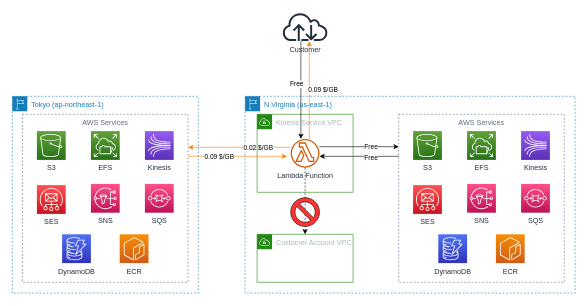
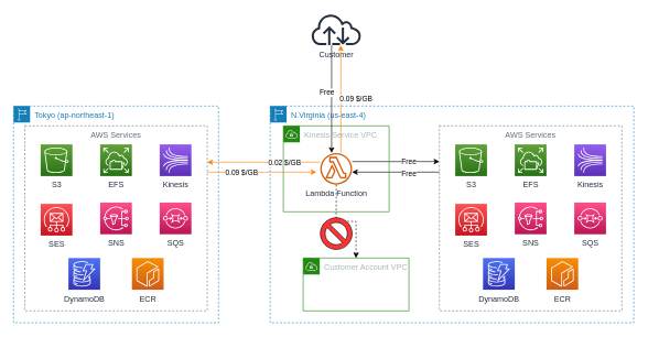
  <mxCell id="0" />
  <mxCell id="1" parent="0" />
- <mxCell id="2" value="N.Virginia (us-east-1)" style="points=[[0,0],[0.25,0],[0.5,0],[0.75,0],[1,0],[1,0.25],[1,0.5],[1,0.75],[1,1],[0.75,1],[0.5,1],[0.25,1],[0,1],[0,0.75],[0,0.5],[0,0.25]];outlineConnect=0;gradientColor=none;html=1;whiteSpace=wrap;fontSize=12;fontStyle=0;container=0;pointerEvents=0;collapsible=0;recursiveResize=0;shape=mxgraph.aws4.group;grIcon=mxgraph.aws4.group_region;strokeColor=#147EBA;fillColor=none;verticalAlign=top;align=left;spacingLeft=30;fontColor=#147EBA;dashed=1;" parent="1" vertex="1"><mxGeometry x="408" y="160" width="550" height="328" as="geometry" /></mxCell>
+ <mxCell id="2" value="N.Virginia (us-east-4)" style="points=[[0,0],[0.25,0],[0.5,0],[0.75,0],[1,0],[1,0.25],[1,0.5],[1,0.75],[1,1],[0.75,1],[0.5,1],[0.25,1],[0,1],[0,0.75],[0,0.5],[0,0.25]];outlineConnect=0;gradientColor=none;html=1;whiteSpace=wrap;fontSize=12;fontStyle=0;container=0;pointerEvents=0;collapsible=0;recursiveResize=0;shape=mxgraph.aws4.group;grIcon=mxgraph.aws4.group_region;strokeColor=#147EBA;fillColor=none;verticalAlign=top;align=left;spacingLeft=30;fontColor=#147EBA;dashed=1;" parent="1" vertex="1"><mxGeometry x="408" y="160" width="550" height="328" as="geometry" /></mxCell>
  <mxCell id="3" style="edgeStyle=orthogonalEdgeStyle;rounded=0;orthogonalLoop=1;jettySize=auto;html=1;" parent="1" source="18" target="9" edge="1"><mxGeometry relative="1" as="geometry"><Array as="points"><mxPoint x="628" y="260" /><mxPoint x="628" y="260" /></Array></mxGeometry></mxCell>
  <mxCell id="4" value="Free" style="edgeLabel;html=1;align=center;verticalAlign=middle;resizable=0;points=[];" parent="3" vertex="1" connectable="0"><mxGeometry x="0.026" y="1" relative="1" as="geometry"><mxPoint x="21" as="offset" /></mxGeometry></mxCell>
  <mxCell id="5" value="Free" style="edgeStyle=orthogonalEdgeStyle;rounded=0;orthogonalLoop=1;jettySize=auto;html=1;" parent="1" edge="1"><mxGeometry x="0.303" relative="1" as="geometry"><mxPoint x="531.999" y="244" as="sourcePoint" /><mxPoint x="664" y="244" as="targetPoint" /><Array as="points" /><mxPoint as="offset" /></mxGeometry></mxCell>
  <mxCell id="6" style="edgeStyle=orthogonalEdgeStyle;rounded=0;orthogonalLoop=1;jettySize=auto;html=1;strokeColor=#FF8000;" parent="1" edge="1"><mxGeometry relative="1" as="geometry"><mxPoint x="484.001" y="245" as="sourcePoint" /><mxPoint x="313" y="245" as="targetPoint" /><Array as="points"><mxPoint x="313" y="245" /></Array></mxGeometry></mxCell>
  <mxCell id="7" value="0.02 $/GB" style="edgeLabel;html=1;align=center;verticalAlign=middle;resizable=0;points=[];" parent="6" vertex="1" connectable="0"><mxGeometry x="0.048" relative="1" as="geometry"><mxPoint x="35" as="offset" /></mxGeometry></mxCell>
  <mxCell id="8" value="Kinesis Service VPC" style="points=[[0,0],[0.25,0],[0.5,0],[0.75,0],[1,0],[1,0.25],[1,0.5],[1,0.75],[1,1],[0.75,1],[0.5,1],[0.25,1],[0,1],[0,0.75],[0,0.5],[0,0.25]];outlineConnect=0;gradientColor=none;html=1;whiteSpace=wrap;fontSize=12;fontStyle=0;container=1;pointerEvents=0;collapsible=0;recursiveResize=0;shape=mxgraph.aws4.group;grIcon=mxgraph.aws4.group_vpc;strokeColor=#248814;fillColor=none;verticalAlign=top;align=left;spacingLeft=30;fontColor=#AAB7B8;dashed=0;" parent="1" vertex="1"><mxGeometry x="428" y="190" width="160" height="130" as="geometry" /></mxCell>
  <mxCell id="9" value="Lambda Function" style="sketch=0;outlineConnect=0;fontColor=#232F3E;gradientColor=none;fillColor=#D45B07;strokeColor=none;dashed=0;verticalLabelPosition=bottom;verticalAlign=top;align=center;html=1;fontSize=12;fontStyle=0;aspect=fixed;pointerEvents=1;shape=mxgraph.aws4.lambda_function;" parent="8" vertex="1"><mxGeometry x="56" y="41" width="48" height="48" as="geometry" /></mxCell>
- <mxCell id="10" value="Customer Account VPC" style="points=[[0,0],[0.25,0],[0.5,0],[0.75,0],[1,0],[1,0.25],[1,0.5],[1,0.75],[1,1],[0.75,1],[0.5,1],[0.25,1],[0,1],[0,0.75],[0,0.5],[0,0.25]];outlineConnect=0;gradientColor=none;html=1;whiteSpace=wrap;fontSize=12;fontStyle=0;container=1;pointerEvents=0;collapsible=0;recursiveResize=0;shape=mxgraph.aws4.group;grIcon=mxgraph.aws4.group_vpc;strokeColor=#248814;fillColor=none;verticalAlign=top;align=left;spacingLeft=30;fontColor=#AAB7B8;dashed=0;" parent="1" vertex="1"><mxGeometry x="428" y="390" width="160" height="80" as="geometry" /></mxCell>
+ <mxCell id="10" value="Customer Account VPC" style="points=[[0,0],[0.25,0],[0.5,0],[0.75,0],[1,0],[1,0.25],[1,0.5],[1,0.75],[1,1],[0.75,1],[0.5,1],[0.25,1],[0,1],[0,0.75],[0,0.5],[0,0.25]];outlineConnect=0;gradientColor=none;html=1;whiteSpace=wrap;fontSize=12;fontStyle=0;container=1;pointerEvents=0;collapsible=0;recursiveResize=0;shape=mxgraph.aws4.group;grIcon=mxgraph.aws4.group_vpc;strokeColor=#248814;fillColor=none;verticalAlign=top;align=left;spacingLeft=30;fontColor=#AAB7B8;dashed=0;" parent="1" vertex="1"><mxGeometry x="458" y="390" width="160" height="80" as="geometry" /></mxCell>
  <mxCell id="11" style="edgeStyle=orthogonalEdgeStyle;rounded=0;orthogonalLoop=1;jettySize=auto;html=1;" parent="1" edge="1"><mxGeometry relative="1" as="geometry"><mxPoint x="501" y="68" as="sourcePoint" /><mxPoint x="501" y="231" as="targetPoint" /></mxGeometry></mxCell>
  <mxCell id="12" value="Free" style="edgeLabel;html=1;align=center;verticalAlign=middle;resizable=0;points=[];" parent="11" vertex="1" connectable="0"><mxGeometry x="-0.129" y="-3" relative="1" as="geometry"><mxPoint x="-5" as="offset" /></mxGeometry></mxCell>
  <mxCell id="13" value="Customer" style="sketch=0;outlineConnect=0;fontColor=#232F3E;gradientColor=none;fillColor=#232F3D;strokeColor=none;dashed=0;verticalLabelPosition=bottom;verticalAlign=top;align=center;html=1;fontSize=12;fontStyle=0;aspect=fixed;pointerEvents=1;shape=mxgraph.aws4.internet;" parent="1" vertex="1"><mxGeometry x="469" y="20" width="78" height="48" as="geometry" /></mxCell>
  <mxCell id="14" value="0.09 $/GB" style="edgeStyle=orthogonalEdgeStyle;rounded=0;orthogonalLoop=1;jettySize=auto;html=1;strokeColor=#FF8000;" parent="1" edge="1"><mxGeometry x="-0.006" y="-23" relative="1" as="geometry"><mxPoint x="515" y="231" as="sourcePoint" /><mxPoint x="515" y="68" as="targetPoint" /><mxPoint as="offset" /></mxGeometry></mxCell>
  <mxCell id="15" style="edgeStyle=orthogonalEdgeStyle;rounded=0;orthogonalLoop=1;jettySize=auto;html=1;entryX=0.5;entryY=0;entryDx=0;entryDy=0;dashed=1;" parent="1" source="9" target="10" edge="1"><mxGeometry relative="1" as="geometry" /></mxCell>
  <mxCell id="16" value="" style="verticalLabelPosition=bottom;verticalAlign=top;html=1;shape=mxgraph.basic.no_symbol;aspect=fixed;fillColor=#FF3333;" parent="1" vertex="1"><mxGeometry x="484" y="329" width="48" height="48" as="geometry" /></mxCell>
  <mxCell id="17" value="" style="group" parent="1" vertex="1" connectable="0"><mxGeometry x="664" y="190" width="276" height="280" as="geometry" /></mxCell>
  <mxCell id="18" value="AWS Services" style="fillColor=none;strokeColor=#5A6C86;dashed=1;verticalAlign=top;fontStyle=0;fontColor=#5A6C86;" parent="17" vertex="1"><mxGeometry width="276" height="280" as="geometry" /></mxCell>
  <mxCell id="19" value="S3" style="sketch=0;points=[[0,0,0],[0.25,0,0],[0.5,0,0],[0.75,0,0],[1,0,0],[0,1,0],[0.25,1,0],[0.5,1,0],[0.75,1,0],[1,1,0],[0,0.25,0],[0,0.5,0],[0,0.75,0],[1,0.25,0],[1,0.5,0],[1,0.75,0]];outlineConnect=0;fontColor=#232F3E;gradientColor=#60A337;gradientDirection=north;fillColor=#277116;strokeColor=#ffffff;dashed=0;verticalLabelPosition=bottom;verticalAlign=top;align=center;html=1;fontSize=12;fontStyle=0;aspect=fixed;shape=mxgraph.aws4.resourceIcon;resIcon=mxgraph.aws4.s3;" parent="17" vertex="1"><mxGeometry x="24" y="28" width="48" height="48" as="geometry" /></mxCell>
  <mxCell id="20" value="SES" style="sketch=0;points=[[0,0,0],[0.25,0,0],[0.5,0,0],[0.75,0,0],[1,0,0],[0,1,0],[0.25,1,0],[0.5,1,0],[0.75,1,0],[1,1,0],[0,0.25,0],[0,0.5,0],[0,0.75,0],[1,0.25,0],[1,0.5,0],[1,0.75,0]];outlineConnect=0;fontColor=#232F3E;gradientColor=#FF5252;gradientDirection=north;fillColor=#C7131F;strokeColor=#ffffff;dashed=0;verticalLabelPosition=bottom;verticalAlign=top;align=center;html=1;fontSize=12;fontStyle=0;aspect=fixed;shape=mxgraph.aws4.resourceIcon;resIcon=mxgraph.aws4.simple_email_service;" parent="17" vertex="1"><mxGeometry x="24" y="118" width="48" height="48" as="geometry" /></mxCell>
  <mxCell id="21" value="SQS" style="sketch=0;points=[[0,0,0],[0.25,0,0],[0.5,0,0],[0.75,0,0],[1,0,0],[0,1,0],[0.25,1,0],[0.5,1,0],[0.75,1,0],[1,1,0],[0,0.25,0],[0,0.5,0],[0,0.75,0],[1,0.25,0],[1,0.5,0],[1,0.75,0]];outlineConnect=0;fontColor=#232F3E;gradientColor=#FF4F8B;gradientDirection=north;fillColor=#BC1356;strokeColor=#ffffff;dashed=0;verticalLabelPosition=bottom;verticalAlign=top;align=center;html=1;fontSize=12;fontStyle=0;aspect=fixed;shape=mxgraph.aws4.resourceIcon;resIcon=mxgraph.aws4.sqs;" parent="17" vertex="1"><mxGeometry x="204" y="116" width="48" height="48" as="geometry" /></mxCell>
  <mxCell id="22" value="Kinesis" style="sketch=0;points=[[0,0,0],[0.25,0,0],[0.5,0,0],[0.75,0,0],[1,0,0],[0,1,0],[0.25,1,0],[0.5,1,0],[0.75,1,0],[1,1,0],[0,0.25,0],[0,0.5,0],[0,0.75,0],[1,0.25,0],[1,0.5,0],[1,0.75,0]];outlineConnect=0;fontColor=#232F3E;gradientColor=#945DF2;gradientDirection=north;fillColor=#5A30B5;strokeColor=#ffffff;dashed=0;verticalLabelPosition=bottom;verticalAlign=top;align=center;html=1;fontSize=12;fontStyle=0;aspect=fixed;shape=mxgraph.aws4.resourceIcon;resIcon=mxgraph.aws4.kinesis;" parent="17" vertex="1"><mxGeometry x="204" y="28" width="48" height="48" as="geometry" /></mxCell>
  <mxCell id="23" value="SNS" style="sketch=0;points=[[0,0,0],[0.25,0,0],[0.5,0,0],[0.75,0,0],[1,0,0],[0,1,0],[0.25,1,0],[0.5,1,0],[0.75,1,0],[1,1,0],[0,0.25,0],[0,0.5,0],[0,0.75,0],[1,0.25,0],[1,0.5,0],[1,0.75,0]];outlineConnect=0;fontColor=#232F3E;gradientColor=#FF4F8B;gradientDirection=north;fillColor=#BC1356;strokeColor=#ffffff;dashed=0;verticalLabelPosition=bottom;verticalAlign=top;align=center;html=1;fontSize=12;fontStyle=0;aspect=fixed;shape=mxgraph.aws4.resourceIcon;resIcon=mxgraph.aws4.sns;" parent="17" vertex="1"><mxGeometry x="114" y="116" width="48" height="48" as="geometry" /></mxCell>
  <mxCell id="24" value="EFS" style="sketch=0;points=[[0,0,0],[0.25,0,0],[0.5,0,0],[0.75,0,0],[1,0,0],[0,1,0],[0.25,1,0],[0.5,1,0],[0.75,1,0],[1,1,0],[0,0.25,0],[0,0.5,0],[0,0.75,0],[1,0.25,0],[1,0.5,0],[1,0.75,0]];outlineConnect=0;fontColor=#232F3E;gradientColor=#60A337;gradientDirection=north;fillColor=#277116;strokeColor=#ffffff;dashed=0;verticalLabelPosition=bottom;verticalAlign=top;align=center;html=1;fontSize=12;fontStyle=0;aspect=fixed;shape=mxgraph.aws4.resourceIcon;resIcon=mxgraph.aws4.elastic_file_system;" parent="17" vertex="1"><mxGeometry x="114" y="28" width="48" height="48" as="geometry" /></mxCell>
  <mxCell id="25" value="DynamoDB" style="sketch=0;points=[[0,0,0],[0.25,0,0],[0.5,0,0],[0.75,0,0],[1,0,0],[0,1,0],[0.25,1,0],[0.5,1,0],[0.75,1,0],[1,1,0],[0,0.25,0],[0,0.5,0],[0,0.75,0],[1,0.25,0],[1,0.5,0],[1,0.75,0]];outlineConnect=0;fontColor=#232F3E;gradientColor=#4D72F3;gradientDirection=north;fillColor=#3334B9;strokeColor=#ffffff;dashed=0;verticalLabelPosition=bottom;verticalAlign=top;align=center;html=1;fontSize=12;fontStyle=0;aspect=fixed;shape=mxgraph.aws4.resourceIcon;resIcon=mxgraph.aws4.dynamodb;" parent="17" vertex="1"><mxGeometry x="66" y="200" width="48" height="48" as="geometry" /></mxCell>
  <mxCell id="26" value="ECR" style="sketch=0;points=[[0,0,0],[0.25,0,0],[0.5,0,0],[0.75,0,0],[1,0,0],[0,1,0],[0.25,1,0],[0.5,1,0],[0.75,1,0],[1,1,0],[0,0.25,0],[0,0.5,0],[0,0.75,0],[1,0.25,0],[1,0.5,0],[1,0.75,0]];outlineConnect=0;fontColor=#232F3E;gradientColor=#F78E04;gradientDirection=north;fillColor=#D05C17;strokeColor=#ffffff;dashed=0;verticalLabelPosition=bottom;verticalAlign=top;align=center;html=1;fontSize=12;fontStyle=0;aspect=fixed;shape=mxgraph.aws4.resourceIcon;resIcon=mxgraph.aws4.ecr;" parent="17" vertex="1"><mxGeometry x="162" y="200" width="48" height="48" as="geometry" /></mxCell>
  <mxCell id="27" value="" style="group" parent="1" vertex="1" connectable="0"><mxGeometry x="37" y="190" width="276" height="280" as="geometry" /></mxCell>
  <mxCell id="28" value="AWS Services" style="fillColor=none;strokeColor=#5A6C86;dashed=1;verticalAlign=top;fontStyle=0;fontColor=#5A6C86;" parent="27" vertex="1"><mxGeometry width="276" height="280" as="geometry" /></mxCell>
  <mxCell id="29" value="S3" style="sketch=0;points=[[0,0,0],[0.25,0,0],[0.5,0,0],[0.75,0,0],[1,0,0],[0,1,0],[0.25,1,0],[0.5,1,0],[0.75,1,0],[1,1,0],[0,0.25,0],[0,0.5,0],[0,0.75,0],[1,0.25,0],[1,0.5,0],[1,0.75,0]];outlineConnect=0;fontColor=#232F3E;gradientColor=#60A337;gradientDirection=north;fillColor=#277116;strokeColor=#ffffff;dashed=0;verticalLabelPosition=bottom;verticalAlign=top;align=center;html=1;fontSize=12;fontStyle=0;aspect=fixed;shape=mxgraph.aws4.resourceIcon;resIcon=mxgraph.aws4.s3;" parent="27" vertex="1"><mxGeometry x="24" y="28" width="48" height="48" as="geometry" /></mxCell>
  <mxCell id="30" value="SES" style="sketch=0;points=[[0,0,0],[0.25,0,0],[0.5,0,0],[0.75,0,0],[1,0,0],[0,1,0],[0.25,1,0],[0.5,1,0],[0.75,1,0],[1,1,0],[0,0.25,0],[0,0.5,0],[0,0.75,0],[1,0.25,0],[1,0.5,0],[1,0.75,0]];outlineConnect=0;fontColor=#232F3E;gradientColor=#FF5252;gradientDirection=north;fillColor=#C7131F;strokeColor=#ffffff;dashed=0;verticalLabelPosition=bottom;verticalAlign=top;align=center;html=1;fontSize=12;fontStyle=0;aspect=fixed;shape=mxgraph.aws4.resourceIcon;resIcon=mxgraph.aws4.simple_email_service;" parent="27" vertex="1"><mxGeometry x="24" y="118" width="48" height="48" as="geometry" /></mxCell>
  <mxCell id="31" value="SQS" style="sketch=0;points=[[0,0,0],[0.25,0,0],[0.5,0,0],[0.75,0,0],[1,0,0],[0,1,0],[0.25,1,0],[0.5,1,0],[0.75,1,0],[1,1,0],[0,0.25,0],[0,0.5,0],[0,0.75,0],[1,0.25,0],[1,0.5,0],[1,0.75,0]];outlineConnect=0;fontColor=#232F3E;gradientColor=#FF4F8B;gradientDirection=north;fillColor=#BC1356;strokeColor=#ffffff;dashed=0;verticalLabelPosition=bottom;verticalAlign=top;align=center;html=1;fontSize=12;fontStyle=0;aspect=fixed;shape=mxgraph.aws4.resourceIcon;resIcon=mxgraph.aws4.sqs;" parent="27" vertex="1"><mxGeometry x="204" y="116" width="48" height="48" as="geometry" /></mxCell>
  <mxCell id="32" value="Kinesis" style="sketch=0;points=[[0,0,0],[0.25,0,0],[0.5,0,0],[0.75,0,0],[1,0,0],[0,1,0],[0.25,1,0],[0.5,1,0],[0.75,1,0],[1,1,0],[0,0.25,0],[0,0.5,0],[0,0.75,0],[1,0.25,0],[1,0.5,0],[1,0.75,0]];outlineConnect=0;fontColor=#232F3E;gradientColor=#945DF2;gradientDirection=north;fillColor=#5A30B5;strokeColor=#ffffff;dashed=0;verticalLabelPosition=bottom;verticalAlign=top;align=center;html=1;fontSize=12;fontStyle=0;aspect=fixed;shape=mxgraph.aws4.resourceIcon;resIcon=mxgraph.aws4.kinesis;" parent="27" vertex="1"><mxGeometry x="204" y="28" width="48" height="48" as="geometry" /></mxCell>
  <mxCell id="33" value="SNS" style="sketch=0;points=[[0,0,0],[0.25,0,0],[0.5,0,0],[0.75,0,0],[1,0,0],[0,1,0],[0.25,1,0],[0.5,1,0],[0.75,1,0],[1,1,0],[0,0.25,0],[0,0.5,0],[0,0.75,0],[1,0.25,0],[1,0.5,0],[1,0.75,0]];outlineConnect=0;fontColor=#232F3E;gradientColor=#FF4F8B;gradientDirection=north;fillColor=#BC1356;strokeColor=#ffffff;dashed=0;verticalLabelPosition=bottom;verticalAlign=top;align=center;html=1;fontSize=12;fontStyle=0;aspect=fixed;shape=mxgraph.aws4.resourceIcon;resIcon=mxgraph.aws4.sns;" parent="27" vertex="1"><mxGeometry x="114" y="116" width="48" height="48" as="geometry" /></mxCell>
  <mxCell id="34" value="EFS" style="sketch=0;points=[[0,0,0],[0.25,0,0],[0.5,0,0],[0.75,0,0],[1,0,0],[0,1,0],[0.25,1,0],[0.5,1,0],[0.75,1,0],[1,1,0],[0,0.25,0],[0,0.5,0],[0,0.75,0],[1,0.25,0],[1,0.5,0],[1,0.75,0]];outlineConnect=0;fontColor=#232F3E;gradientColor=#60A337;gradientDirection=north;fillColor=#277116;strokeColor=#ffffff;dashed=0;verticalLabelPosition=bottom;verticalAlign=top;align=center;html=1;fontSize=12;fontStyle=0;aspect=fixed;shape=mxgraph.aws4.resourceIcon;resIcon=mxgraph.aws4.elastic_file_system;" parent="27" vertex="1"><mxGeometry x="114" y="28" width="48" height="48" as="geometry" /></mxCell>
  <mxCell id="35" value="DynamoDB" style="sketch=0;points=[[0,0,0],[0.25,0,0],[0.5,0,0],[0.75,0,0],[1,0,0],[0,1,0],[0.25,1,0],[0.5,1,0],[0.75,1,0],[1,1,0],[0,0.25,0],[0,0.5,0],[0,0.75,0],[1,0.25,0],[1,0.5,0],[1,0.75,0]];outlineConnect=0;fontColor=#232F3E;gradientColor=#4D72F3;gradientDirection=north;fillColor=#3334B9;strokeColor=#ffffff;dashed=0;verticalLabelPosition=bottom;verticalAlign=top;align=center;html=1;fontSize=12;fontStyle=0;aspect=fixed;shape=mxgraph.aws4.resourceIcon;resIcon=mxgraph.aws4.dynamodb;" parent="27" vertex="1"><mxGeometry x="66" y="200" width="48" height="48" as="geometry" /></mxCell>
  <mxCell id="36" value="ECR" style="sketch=0;points=[[0,0,0],[0.25,0,0],[0.5,0,0],[0.75,0,0],[1,0,0],[0,1,0],[0.25,1,0],[0.5,1,0],[0.75,1,0],[1,1,0],[0,0.25,0],[0,0.5,0],[0,0.75,0],[1,0.25,0],[1,0.5,0],[1,0.75,0]];outlineConnect=0;fontColor=#232F3E;gradientColor=#F78E04;gradientDirection=north;fillColor=#D05C17;strokeColor=#ffffff;dashed=0;verticalLabelPosition=bottom;verticalAlign=top;align=center;html=1;fontSize=12;fontStyle=0;aspect=fixed;shape=mxgraph.aws4.resourceIcon;resIcon=mxgraph.aws4.ecr;" parent="27" vertex="1"><mxGeometry x="162" y="200" width="48" height="48" as="geometry" /></mxCell>
  <mxCell id="37" value="Tokyo (ap-northeast-1)" style="points=[[0,0],[0.25,0],[0.5,0],[0.75,0],[1,0],[1,0.25],[1,0.5],[1,0.75],[1,1],[0.75,1],[0.5,1],[0.25,1],[0,1],[0,0.75],[0,0.5],[0,0.25]];outlineConnect=0;gradientColor=none;html=1;whiteSpace=wrap;fontSize=12;fontStyle=0;container=0;pointerEvents=0;collapsible=0;recursiveResize=0;shape=mxgraph.aws4.group;grIcon=mxgraph.aws4.group_region;strokeColor=#147EBA;fillColor=none;verticalAlign=top;align=left;spacingLeft=30;fontColor=#147EBA;dashed=1;" parent="1" vertex="1"><mxGeometry x="20" y="160" width="310" height="328" as="geometry" /></mxCell>
  <mxCell id="38" style="edgeStyle=orthogonalEdgeStyle;rounded=0;orthogonalLoop=1;jettySize=auto;html=1;strokeColor=#FF8000;" parent="1" source="28" edge="1"><mxGeometry relative="1" as="geometry"><mxPoint x="478" y="260" as="targetPoint" /><Array as="points"><mxPoint x="378" y="260" /><mxPoint x="378" y="260" /></Array></mxGeometry></mxCell>
  <mxCell id="39" value="0.09 $/GB" style="edgeLabel;html=1;align=center;verticalAlign=middle;resizable=0;points=[];" parent="38" vertex="1" connectable="0"><mxGeometry x="-0.224" y="-2" relative="1" as="geometry"><mxPoint x="-13" y="-2" as="offset" /></mxGeometry></mxCell>
